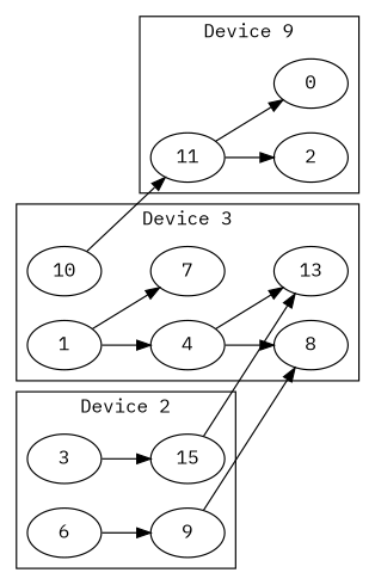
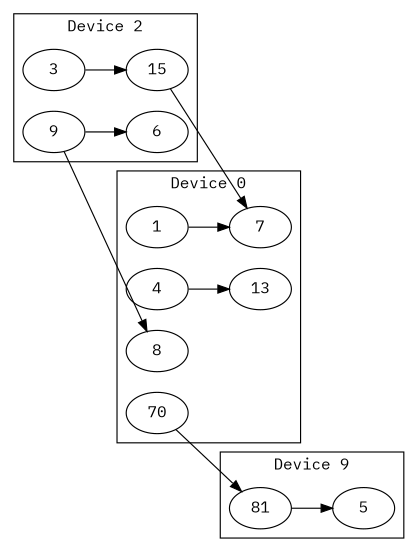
  digraph {
    fontname="IBM Plex Mono"
    rankdir=LR
    splines=line
    node [fontname="IBM Plex Mono"]
    edge [fontname="IBM Plex Mono"]
    1
    4
    7
    8
-   10
+   10 [label=70]
    13
-   11
-   2
-   5 [label=0]
+   11 [label=81]
+   5
    9
    3
    6
    n13 [label=15]
    subgraph cluster_1 {
-     label="Device 3"
+     label="Device 0"
      1
      4
      7
      8
      10
      13
    }
    subgraph cluster_2 {
      label="Device 9"
      11
-     2
      5
    }
    subgraph cluster_3 {
      label="Device 2"
      9
      3
      6
      n13
    }
-   1 -> 4
    1 -> 7
-   4 -> 8
    4 -> 13
    10 -> 11
-   11 -> 2
    11 -> 5
    9 -> 8
-   6 -> 9
+   9 -> 6
    3 -> n13
-   n13 -> 13
+   n13 -> 7
  }
